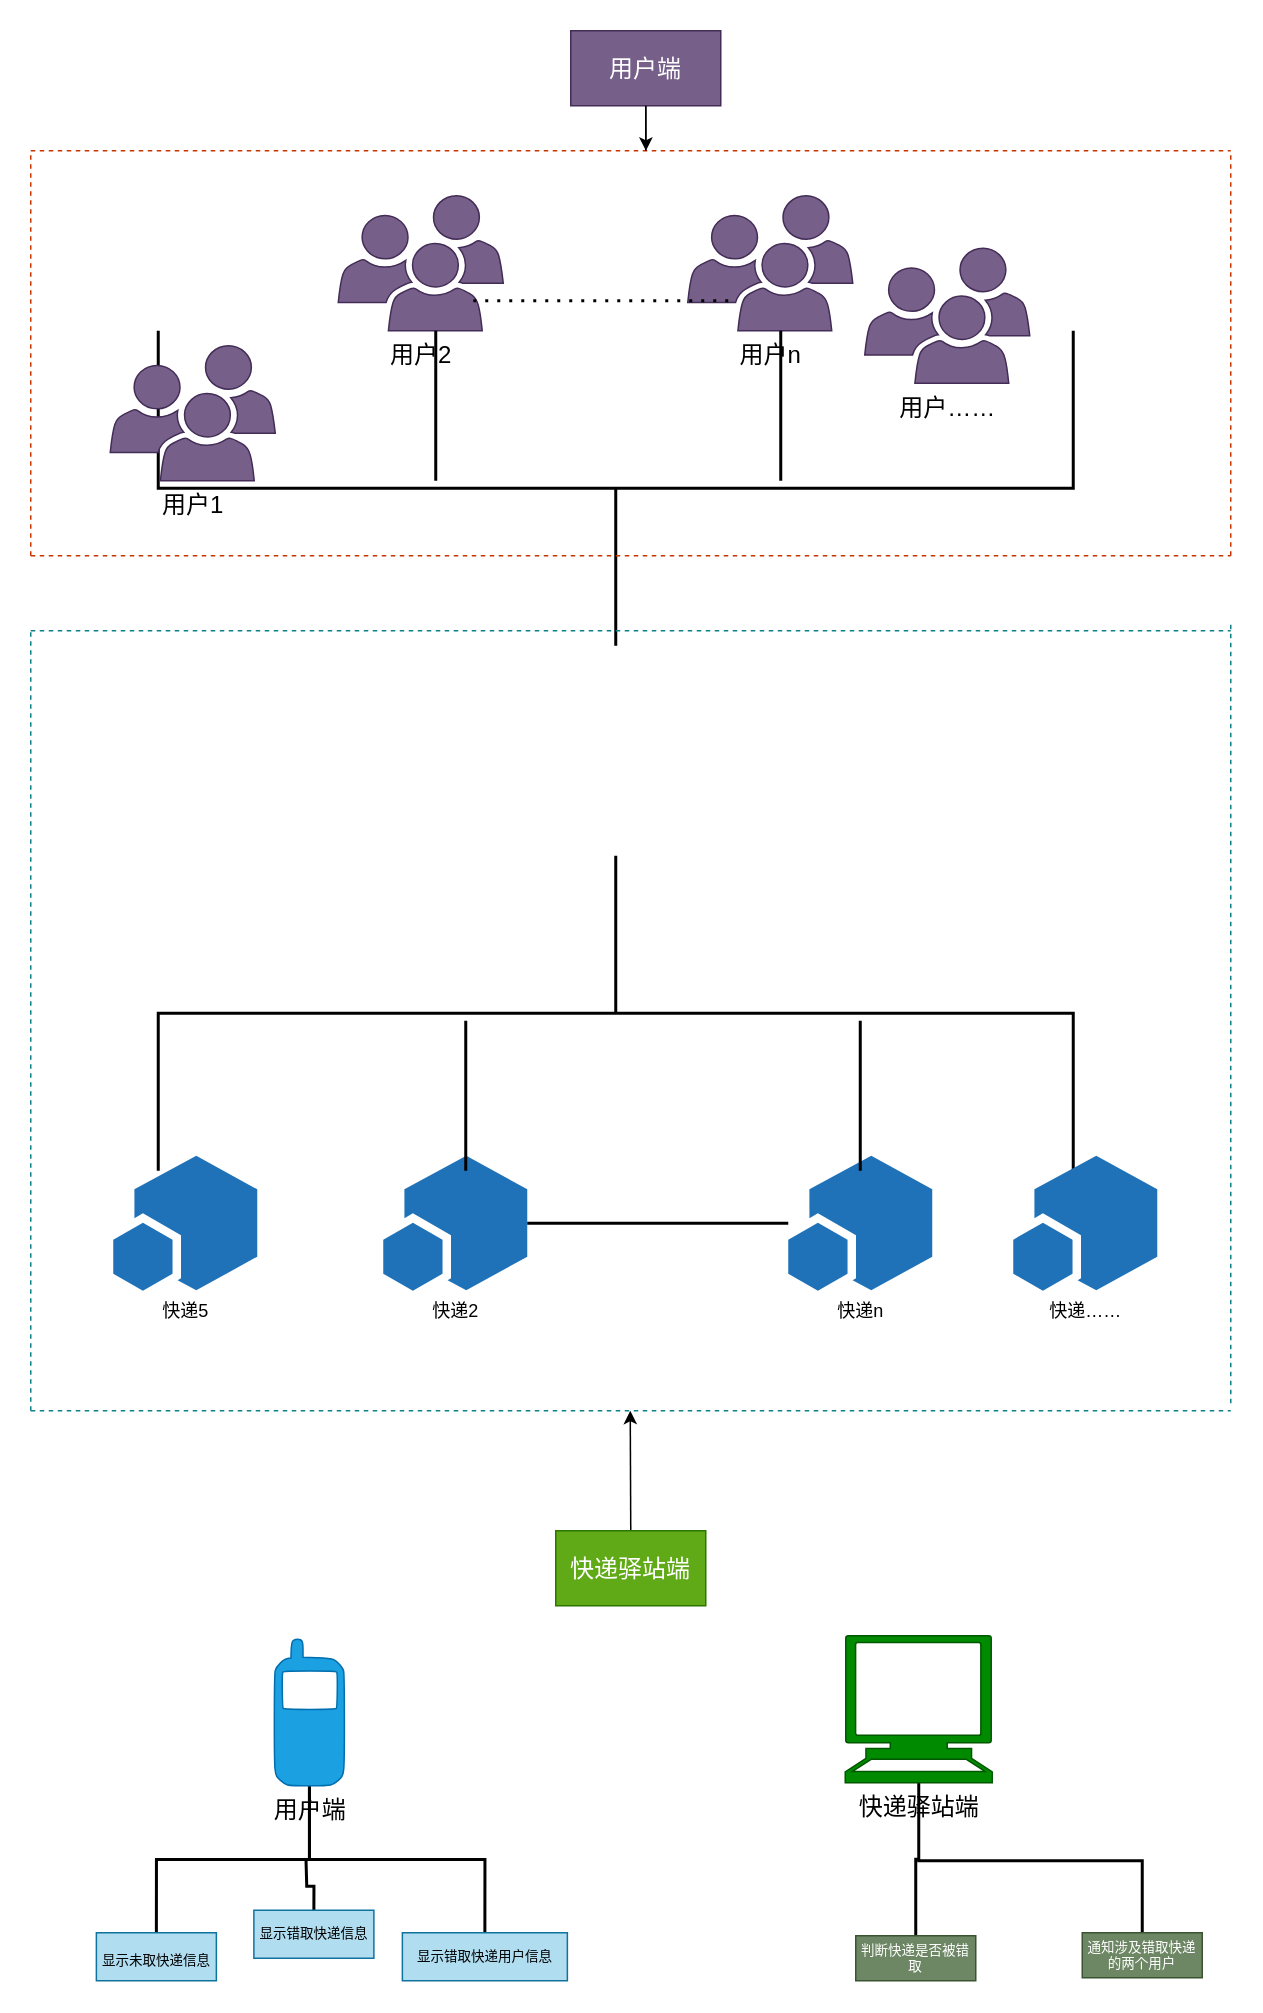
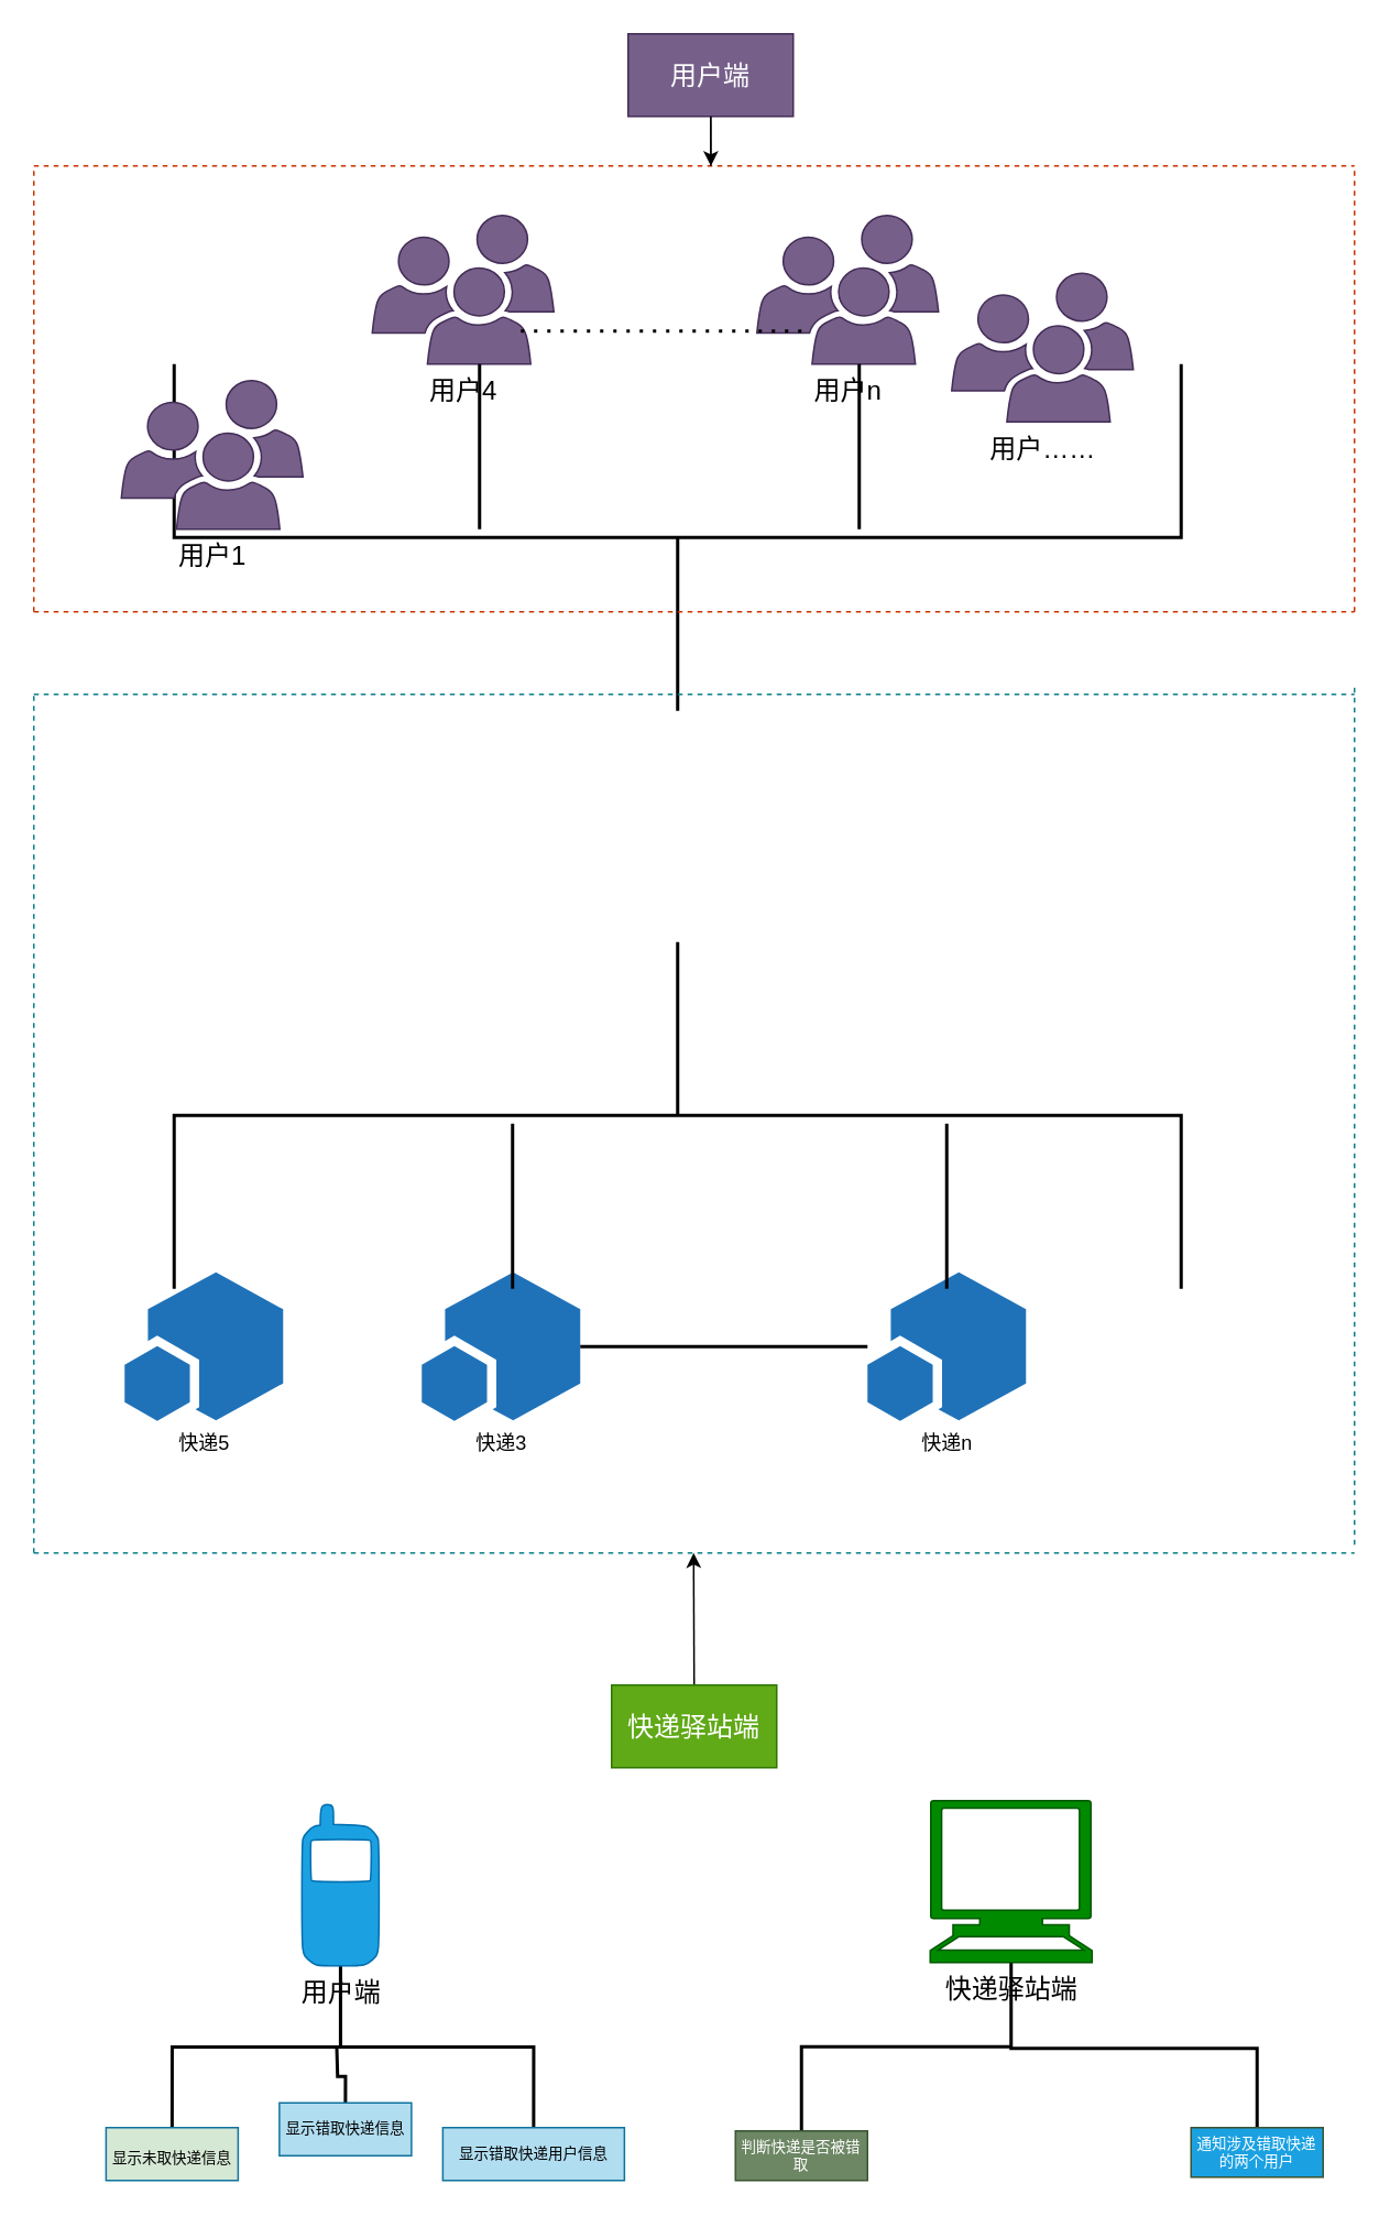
  <mxCell id="0" />
  <mxCell id="1" parent="0" />
  <mxCell id="2" style="edgeStyle=orthogonalEdgeStyle;html=1;exitX=0.5;exitY=0;exitDx=0;exitDy=0;fontSize=9;fontColor=#000000;strokeWidth=2;rounded=0;endArrow=none;endFill=0;" edge="1" parent="1" source="40" target="32"><mxGeometry relative="1" as="geometry"><mxPoint x="501" y="1280" as="targetPoint" /></mxGeometry></mxCell>
  <mxCell id="3" value="" style="strokeWidth=2;html=1;shape=mxgraph.flowchart.annotation_2;align=left;labelPosition=right;pointerEvents=1;rotation=-90;" vertex="1" parent="1"><mxGeometry x="305" y="20" width="210" height="610" as="geometry" /></mxCell>
  <mxCell id="4" value="" style="strokeWidth=2;html=1;shape=mxgraph.flowchart.annotation_2;align=left;labelPosition=right;pointerEvents=1;rotation=90;" vertex="1" parent="1"><mxGeometry x="305" y="370" width="210" height="610" as="geometry" /></mxCell>
  <mxCell id="5" value="快递5" style="sketch=0;pointerEvents=1;shadow=0;dashed=0;html=1;strokeColor=none;fillColor=#505050;labelPosition=center;verticalLabelPosition=bottom;verticalAlign=top;outlineConnect=0;align=center;shape=mxgraph.office.concepts.app_part;" vertex="1" parent="1"><mxGeometry x="75" y="770" width="96" height="90" as="geometry" /></mxCell>
  <mxCell id="6" value="快递n" style="sketch=0;pointerEvents=1;shadow=0;dashed=0;html=1;strokeColor=none;fillColor=#505050;labelPosition=center;verticalLabelPosition=bottom;verticalAlign=top;outlineConnect=0;align=center;shape=mxgraph.office.concepts.app_part;" vertex="1" parent="1"><mxGeometry x="525" y="770" width="96" height="90" as="geometry" /></mxCell>
- <mxCell id="7" value="快递2" style="sketch=0;pointerEvents=1;shadow=0;dashed=0;html=1;strokeColor=none;fillColor=#505050;labelPosition=center;verticalLabelPosition=bottom;verticalAlign=top;outlineConnect=0;align=center;shape=mxgraph.office.concepts.app_part;" vertex="1" parent="1"><mxGeometry x="255" y="770" width="96" height="90" as="geometry" /></mxCell>
- <mxCell id="8" value="快递……" style="sketch=0;pointerEvents=1;shadow=0;dashed=0;html=1;strokeColor=none;fillColor=#505050;labelPosition=center;verticalLabelPosition=bottom;verticalAlign=top;outlineConnect=0;align=center;shape=mxgraph.office.concepts.app_part;" vertex="1" parent="1"><mxGeometry x="675" y="770" width="96" height="90" as="geometry" /></mxCell>
+ <mxCell id="7" value="快递3" style="sketch=0;pointerEvents=1;shadow=0;dashed=0;html=1;strokeColor=none;fillColor=#505050;labelPosition=center;verticalLabelPosition=bottom;verticalAlign=top;outlineConnect=0;align=center;shape=mxgraph.office.concepts.app_part;" vertex="1" parent="1"><mxGeometry x="255" y="770" width="96" height="90" as="geometry" /></mxCell>
  <mxCell id="9" value="" style="endArrow=none;dashed=0;html=1;dashPattern=1 3;strokeWidth=2;" edge="1" parent="1" source="7" target="6"><mxGeometry width="50" height="50" relative="1" as="geometry"><mxPoint x="385" y="760" as="sourcePoint" /><mxPoint x="435" y="710" as="targetPoint" /></mxGeometry></mxCell>
  <mxCell id="10" value="" style="line;strokeWidth=2;direction=south;html=1;" vertex="1" parent="1"><mxGeometry x="305" y="680" width="10" height="100" as="geometry" /></mxCell>
  <mxCell id="11" value="" style="line;strokeWidth=2;direction=south;html=1;" vertex="1" parent="1"><mxGeometry x="568" y="680" width="10" height="100" as="geometry" /></mxCell>
  <mxCell id="12" value="&lt;font color=&quot;#000000&quot;&gt;用户1&lt;/font&gt;" style="sketch=0;pointerEvents=1;shadow=0;dashed=0;html=1;strokeColor=#432D57;labelPosition=center;verticalLabelPosition=bottom;verticalAlign=top;outlineConnect=0;align=center;shape=mxgraph.office.users.users;fillColor=#76608a;fontSize=16;fontColor=#ffffff;" vertex="1" parent="1"><mxGeometry x="73" y="230" width="110" height="90" as="geometry" /></mxCell>
- <mxCell id="13" value="&lt;font color=&quot;#000000&quot;&gt;用户2&lt;/font&gt;" style="sketch=0;pointerEvents=1;shadow=0;dashed=0;html=1;strokeColor=#432D57;labelPosition=center;verticalLabelPosition=bottom;verticalAlign=top;outlineConnect=0;align=center;shape=mxgraph.office.users.users;fillColor=#76608a;fontSize=16;fontColor=#ffffff;" vertex="1" parent="1"><mxGeometry x="225" y="130" width="110" height="90" as="geometry" /></mxCell>
+ <mxCell id="13" value="&lt;font color=&quot;#000000&quot;&gt;用户4&lt;/font&gt;" style="sketch=0;pointerEvents=1;shadow=0;dashed=0;html=1;strokeColor=#432D57;labelPosition=center;verticalLabelPosition=bottom;verticalAlign=top;outlineConnect=0;align=center;shape=mxgraph.office.users.users;fillColor=#76608a;fontSize=16;fontColor=#ffffff;" vertex="1" parent="1"><mxGeometry x="225" y="130" width="110" height="90" as="geometry" /></mxCell>
  <mxCell id="14" value="&lt;font color=&quot;#000000&quot;&gt;用户n&lt;/font&gt;" style="sketch=0;pointerEvents=1;shadow=0;dashed=0;html=1;strokeColor=#432D57;labelPosition=center;verticalLabelPosition=bottom;verticalAlign=top;outlineConnect=0;align=center;shape=mxgraph.office.users.users;fillColor=#76608a;fontSize=16;fontColor=#ffffff;" vertex="1" parent="1"><mxGeometry x="458" y="130" width="110" height="90" as="geometry" /></mxCell>
  <mxCell id="15" value="&lt;font color=&quot;#000000&quot;&gt;用户……&lt;/font&gt;" style="sketch=0;pointerEvents=1;shadow=0;dashed=0;html=1;strokeColor=#432D57;labelPosition=center;verticalLabelPosition=bottom;verticalAlign=top;outlineConnect=0;align=center;shape=mxgraph.office.users.users;fillColor=#76608a;fontSize=16;fontColor=#ffffff;" vertex="1" parent="1"><mxGeometry x="576" y="165" width="110" height="90" as="geometry" /></mxCell>
  <mxCell id="16" value="" style="line;strokeWidth=2;direction=south;html=1;" vertex="1" parent="1"><mxGeometry x="285" y="220" width="10" height="100" as="geometry" /></mxCell>
  <mxCell id="17" value="" style="line;strokeWidth=2;direction=south;html=1;" vertex="1" parent="1"><mxGeometry x="515" y="220" width="10" height="100" as="geometry" /></mxCell>
  <mxCell id="18" value="" style="endArrow=none;dashed=1;html=1;dashPattern=1 3;strokeWidth=2;" edge="1" parent="1"><mxGeometry width="50" height="50" relative="1" as="geometry"><mxPoint x="315" y="200" as="sourcePoint" /><mxPoint x="489" y="200" as="targetPoint" /></mxGeometry></mxCell>
  <mxCell id="19" value="" style="endArrow=none;dashed=1;html=1;fontSize=16;fontColor=#000000;fillColor=#fa6800;strokeColor=#C73500;" edge="1" parent="1"><mxGeometry width="50" height="50" relative="1" as="geometry"><mxPoint x="20" y="100" as="sourcePoint" /><mxPoint x="820" y="100" as="targetPoint" /></mxGeometry></mxCell>
  <mxCell id="20" value="" style="endArrow=none;dashed=1;html=1;fontSize=16;fontColor=#000000;fillColor=#fa6800;strokeColor=#C73500;" edge="1" parent="1"><mxGeometry width="50" height="50" relative="1" as="geometry"><mxPoint x="20" y="370" as="sourcePoint" /><mxPoint x="20" y="100" as="targetPoint" /></mxGeometry></mxCell>
  <mxCell id="21" value="" style="endArrow=none;dashed=1;html=1;fontSize=16;fontColor=#000000;fillColor=#fa6800;strokeColor=#C73500;" edge="1" parent="1"><mxGeometry width="50" height="50" relative="1" as="geometry"><mxPoint x="20" y="370" as="sourcePoint" /><mxPoint x="820" y="370" as="targetPoint" /></mxGeometry></mxCell>
  <mxCell id="22" value="" style="endArrow=none;dashed=1;html=1;fontSize=16;fontColor=#000000;fillColor=#fa6800;strokeColor=#C73500;" edge="1" parent="1"><mxGeometry width="50" height="50" relative="1" as="geometry"><mxPoint x="820" y="370" as="sourcePoint" /><mxPoint x="820" y="100" as="targetPoint" /></mxGeometry></mxCell>
  <mxCell id="23" value="" style="endArrow=none;dashed=1;html=1;fontSize=16;fontColor=#000000;fillColor=#b0e3e6;strokeColor=#0e8088;" edge="1" parent="1"><mxGeometry width="50" height="50" relative="1" as="geometry"><mxPoint x="20" y="940" as="sourcePoint" /><mxPoint x="20" y="420" as="targetPoint" /></mxGeometry></mxCell>
  <mxCell id="24" value="" style="endArrow=none;dashed=1;html=1;fontSize=16;fontColor=#000000;fillColor=#b0e3e6;strokeColor=#0e8088;" edge="1" parent="1"><mxGeometry width="50" height="50" relative="1" as="geometry"><mxPoint x="820" y="935" as="sourcePoint" /><mxPoint x="820" y="415" as="targetPoint" /></mxGeometry></mxCell>
  <mxCell id="25" value="" style="endArrow=none;dashed=1;html=1;fontSize=16;fontColor=#000000;fillColor=#b0e3e6;strokeColor=#0e8088;" edge="1" parent="1"><mxGeometry width="50" height="50" relative="1" as="geometry"><mxPoint x="20" y="420" as="sourcePoint" /><mxPoint x="820" y="420" as="targetPoint" /></mxGeometry></mxCell>
  <mxCell id="26" value="" style="endArrow=none;dashed=1;html=1;fontSize=16;fontColor=#000000;fillColor=#b0e3e6;strokeColor=#0e8088;" edge="1" parent="1"><mxGeometry width="50" height="50" relative="1" as="geometry"><mxPoint x="20" y="940" as="sourcePoint" /><mxPoint x="820" y="940" as="targetPoint" /></mxGeometry></mxCell>
  <mxCell id="27" style="edgeStyle=none;html=1;exitX=0.5;exitY=1;exitDx=0;exitDy=0;fontSize=16;fontColor=#000000;" edge="1" parent="1" source="28"><mxGeometry relative="1" as="geometry"><mxPoint x="430.143" y="100" as="targetPoint" /></mxGeometry></mxCell>
  <mxCell id="28" value="用户端" style="whiteSpace=wrap;html=1;align=center;verticalAlign=middle;treeFolding=1;treeMoving=1;newEdgeStyle={&quot;edgeStyle&quot;:&quot;elbowEdgeStyle&quot;,&quot;startArrow&quot;:&quot;none&quot;,&quot;endArrow&quot;:&quot;none&quot;};fontSize=16;fontColor=#ffffff;fillColor=#76608a;strokeColor=#432D57;" vertex="1" parent="1"><mxGeometry x="380" y="20" width="100" height="50" as="geometry" /></mxCell>
  <mxCell id="29" value="" style="edgeStyle=elbowEdgeStyle;elbow=vertical;startArrow=none;endArrow=none;rounded=0;fontSize=16;fontColor=#000000;" edge="1" target="28" parent="1"><mxGeometry relative="1" as="geometry"><mxPoint x="430" y="100" as="sourcePoint" /></mxGeometry></mxCell>
  <mxCell id="30" style="edgeStyle=none;html=1;exitX=0.5;exitY=0;exitDx=0;exitDy=0;fontSize=16;fontColor=#000000;" edge="1" parent="1" source="31"><mxGeometry relative="1" as="geometry"><mxPoint x="419.667" y="940" as="targetPoint" /></mxGeometry></mxCell>
  <mxCell id="31" value="快递驿站端" style="whiteSpace=wrap;html=1;align=center;verticalAlign=middle;treeFolding=1;treeMoving=1;newEdgeStyle={&quot;edgeStyle&quot;:&quot;elbowEdgeStyle&quot;,&quot;startArrow&quot;:&quot;none&quot;,&quot;endArrow&quot;:&quot;none&quot;};fontSize=16;fontColor=#ffffff;fillColor=#60a917;strokeColor=#2D7600;" vertex="1" parent="1"><mxGeometry x="370" y="1020" width="100" height="50" as="geometry" /></mxCell>
  <mxCell id="32" value="&lt;font color=&quot;#000000&quot;&gt;快递驿站端&lt;/font&gt;" style="shape=mxgraph.signs.tech.computer;html=1;pointerEvents=1;fillColor=#008a00;strokeColor=#005700;verticalLabelPosition=bottom;verticalAlign=top;align=center;sketch=0;fontSize=16;fontColor=#ffffff;" vertex="1" parent="1"><mxGeometry x="563" y="1090" width="98" height="98" as="geometry" /></mxCell>
  <mxCell id="33" style="edgeStyle=orthogonalEdgeStyle;rounded=0;html=1;exitX=0.5;exitY=0;exitDx=0;exitDy=0;fontSize=9;fontColor=#000000;endArrow=none;endFill=0;strokeWidth=2;" edge="1" parent="1" source="34" target="39"><mxGeometry relative="1" as="geometry" /></mxCell>
- <mxCell id="34" value="&lt;p style=&quot;line-height: 1.2&quot;&gt;&lt;font style=&quot;font-size: 9px&quot;&gt;显示未取快递信息&lt;/font&gt;&lt;/p&gt;" style="rounded=0;whiteSpace=wrap;html=1;fontSize=16;rotation=0;fillColor=#b1ddf0;strokeColor=#10739e;" vertex="1" parent="1"><mxGeometry x="63.75" y="1288" width="80" height="32" as="geometry" /></mxCell>
+ <mxCell id="34" value="&lt;p style=&quot;line-height: 1.2&quot;&gt;&lt;font style=&quot;font-size: 9px&quot;&gt;显示未取快递信息&lt;/font&gt;&lt;/p&gt;" style="rounded=0;whiteSpace=wrap;html=1;fontSize=16;rotation=0;fillColor=#d5e8d4;strokeColor=#10739e;" vertex="1" parent="1"><mxGeometry x="63.75" y="1288" width="80" height="32" as="geometry" /></mxCell>
  <mxCell id="35" style="edgeStyle=orthogonalEdgeStyle;rounded=0;html=1;exitX=0.5;exitY=0;exitDx=0;exitDy=0;fontSize=9;fontColor=#000000;endArrow=none;endFill=0;strokeWidth=2;" edge="1" parent="1" source="36"><mxGeometry relative="1" as="geometry"><mxPoint x="203.517" y="1240" as="targetPoint" /></mxGeometry></mxCell>
  <mxCell id="36" value="显示错取快递信息" style="rounded=0;whiteSpace=wrap;html=1;fontSize=9;fillColor=#b1ddf0;strokeColor=#10739e;" vertex="1" parent="1"><mxGeometry x="168.75" y="1273" width="80" height="32" as="geometry" /></mxCell>
  <mxCell id="37" style="edgeStyle=orthogonalEdgeStyle;rounded=0;html=1;exitX=0.5;exitY=0;exitDx=0;exitDy=0;fontSize=9;fontColor=#000000;endArrow=none;endFill=0;strokeWidth=2;" edge="1" parent="1" source="38" target="39"><mxGeometry relative="1" as="geometry" /></mxCell>
  <mxCell id="38" value="显示错取快递用户信息" style="rounded=0;whiteSpace=wrap;html=1;fontSize=9;fillColor=#b1ddf0;strokeColor=#10739e;" vertex="1" parent="1"><mxGeometry x="267.75" y="1288" width="110" height="32" as="geometry" /></mxCell>
  <mxCell id="39" value="&lt;font color=&quot;#000000&quot;&gt;用户端&lt;/font&gt;" style="shape=mxgraph.signs.tech.cell_phone;html=1;pointerEvents=1;fillColor=#1ba1e2;strokeColor=#006EAF;verticalLabelPosition=bottom;verticalAlign=top;align=center;sketch=0;fontSize=16;fontColor=#ffffff;" vertex="1" parent="1"><mxGeometry x="182.25" y="1092.25" width="47" height="98" as="geometry" /></mxCell>
- <mxCell id="40" value="判断快递是否被错取" style="rounded=0;whiteSpace=wrap;html=1;fontSize=9;fillColor=#6d8764;strokeColor=#3A5431;fontColor=#ffffff;" vertex="1" parent="1"><mxGeometry x="570" y="1290" width="80" height="30" as="geometry" /></mxCell>
+ <mxCell id="40" value="判断快递是否被错取" style="rounded=0;whiteSpace=wrap;html=1;fontSize=9;fillColor=#6d8764;strokeColor=#3A5431;fontColor=#ffffff;" vertex="1" parent="1"><mxGeometry x="445" y="1290" width="80" height="30" as="geometry" /></mxCell>
  <mxCell id="41" style="edgeStyle=orthogonalEdgeStyle;rounded=0;html=1;exitX=0.5;exitY=0;exitDx=0;exitDy=0;fontSize=9;fontColor=#000000;endArrow=none;endFill=0;strokeWidth=2;" edge="1" parent="1" source="42"><mxGeometry relative="1" as="geometry"><mxPoint x="611" y="1240" as="targetPoint" /><Array as="points"><mxPoint x="761" y="1240" /></Array></mxGeometry></mxCell>
- <mxCell id="42" value="通知涉及错取快递的两个用户" style="rounded=0;whiteSpace=wrap;html=1;fontSize=9;fillColor=#6d8764;strokeColor=#3A5431;fontColor=#ffffff;" vertex="1" parent="1"><mxGeometry x="721" y="1288" width="80" height="30" as="geometry" /></mxCell>
+ <mxCell id="42" value="通知涉及错取快递的两个用户" style="rounded=0;whiteSpace=wrap;html=1;fontSize=9;fillColor=#1ba1e2;strokeColor=#3A5431;fontColor=#ffffff;" vertex="1" parent="1"><mxGeometry x="721" y="1288" width="80" height="30" as="geometry" /></mxCell>
